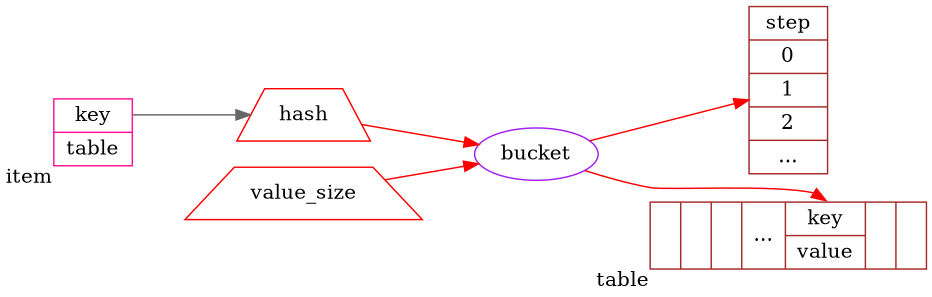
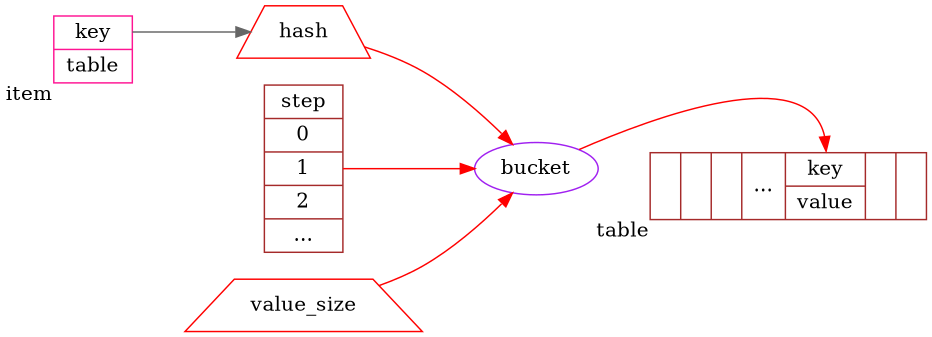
  digraph {
    rankdir=LR
    node [color=red shape=record]
    edge [color=red]
    n1 [color=deeppink label="<k>key|<v>table" xlabel=item]
    hash [shape=trapezium]
    bucket [color=purple shape=ellipse]
    n4 [color=brown label="step|0|1|2|..."]
    n5 [color=brown label="{<f0>|<f1>|<f2>|<f3>...|{<k>key|<v>value}|<f11>|<f12>}" xlabel=table]
    n6 [label=value_size shape=trapezium]
    n1 -> hash [color=gray40 tailport=k]
    hash -> bucket
    bucket -> n5 [headport=k]
-   bucket -> n4
+   n4 -> bucket
    n6 -> bucket
  }
